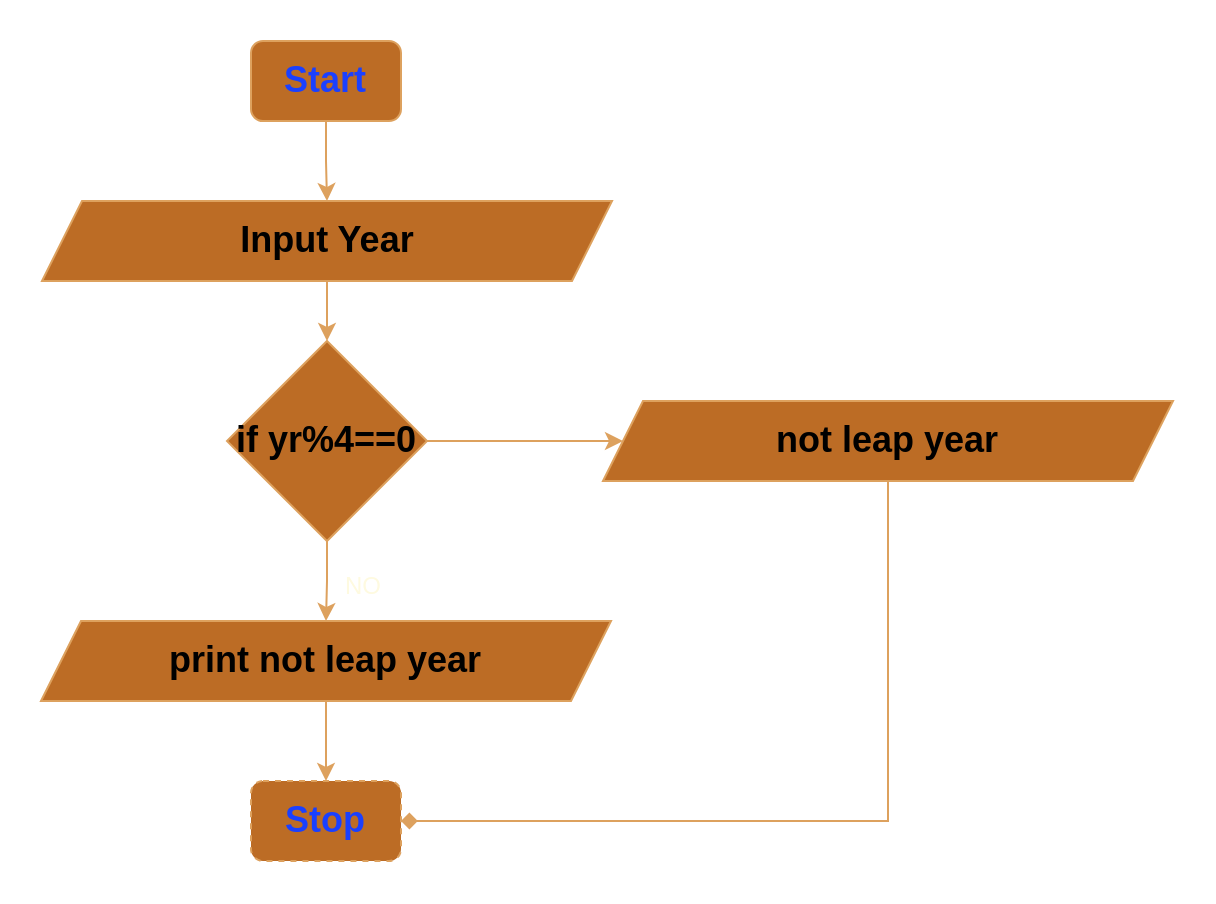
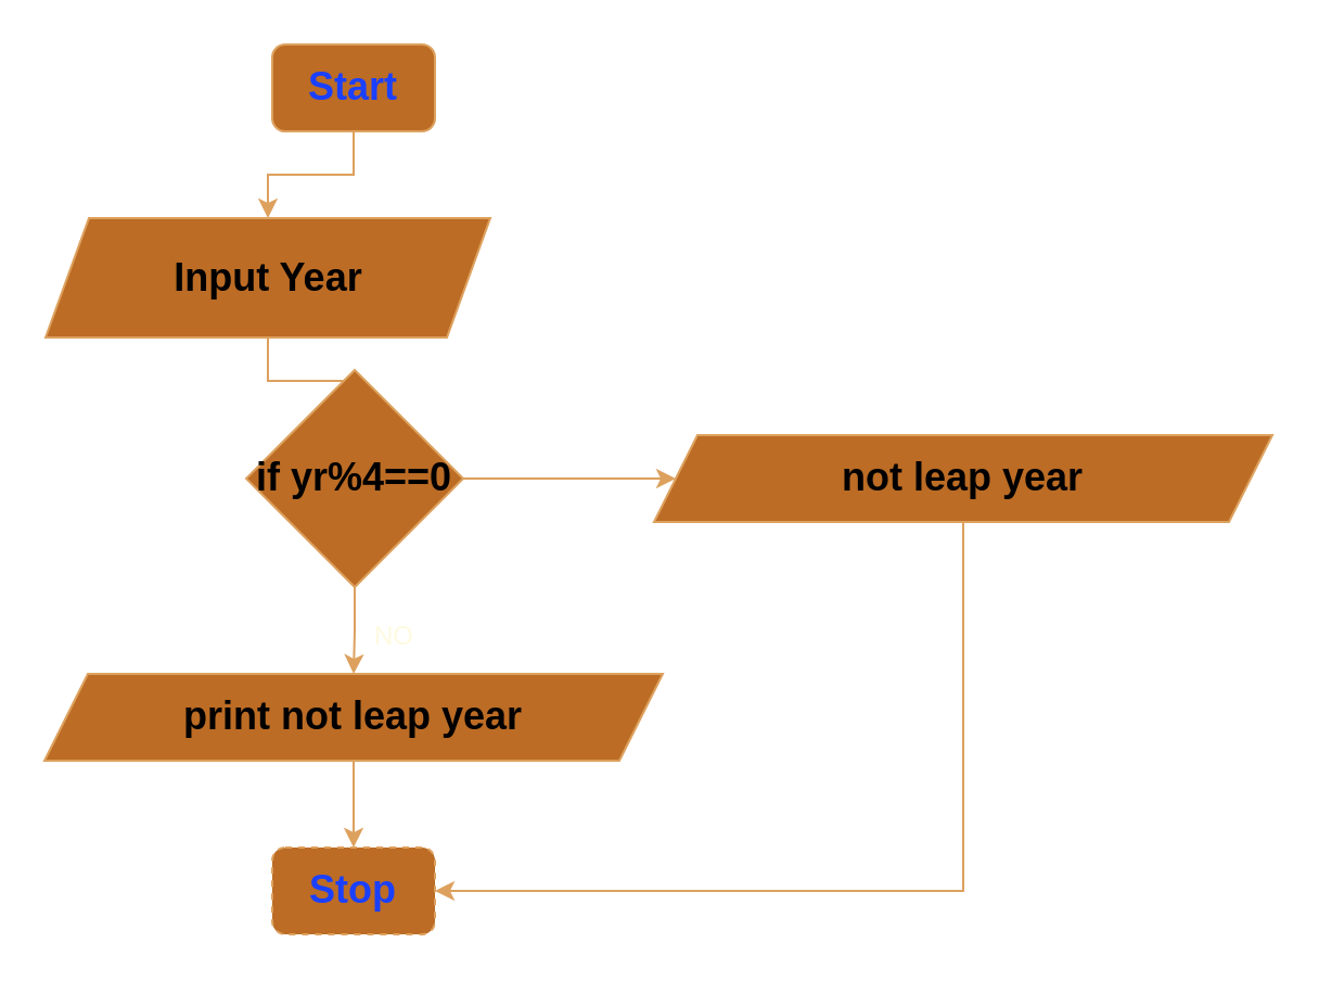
  <mxCell id="0" />
  <mxCell id="1" parent="0" />
  <mxCell id="2" value="" style="edgeStyle=orthogonalEdgeStyle;rounded=0;orthogonalLoop=1;jettySize=auto;html=1;strokeColor=#DDA15E;fontColor=#FEFAE0;fillColor=#BC6C25;entryX=0.5;entryY=0;entryDx=0;entryDy=0;" edge="1" parent="1" source="3" target="5"><mxGeometry relative="1" as="geometry"><mxPoint x="163.5" y="90" as="targetPoint" /></mxGeometry></mxCell>
  <mxCell id="3" value="&lt;font style=&quot;font-size: 18px; color: light-dark(rgb(26, 64, 255), rgb(0, 0, 0));&quot;&gt;&lt;b&gt;Start&lt;/b&gt;&lt;/font&gt;" style="rounded=1;whiteSpace=wrap;html=1;labelBackgroundColor=none;fillColor=#BC6C25;strokeColor=#DDA15E;fontColor=#FEFAE0;" vertex="1" parent="1"><mxGeometry x="125" y="20" width="75" height="40" as="geometry" /></mxCell>
  <mxCell id="4" value="" style="edgeStyle=orthogonalEdgeStyle;rounded=0;orthogonalLoop=1;jettySize=auto;html=1;strokeColor=#DDA15E;fontColor=#FEFAE0;fillColor=#BC6C25;" edge="1" parent="1" source="5" target="8"><mxGeometry relative="1" as="geometry" /></mxCell>
- <mxCell id="5" value="&lt;b style=&quot;color: rgb(0, 0, 0); font-size: 18px;&quot;&gt;Input Year&lt;/b&gt;" style="shape=parallelogram;perimeter=parallelogramPerimeter;whiteSpace=wrap;html=1;fixedSize=1;labelBackgroundColor=none;fillColor=#BC6C25;strokeColor=#DDA15E;fontColor=#FEFAE0;" vertex="1" parent="1"><mxGeometry x="20.5" y="100" width="285" height="40" as="geometry" /></mxCell>
+ <mxCell id="5" value="&lt;b style=&quot;color: rgb(0, 0, 0); font-size: 18px;&quot;&gt;Input Year&lt;/b&gt;" style="shape=parallelogram;perimeter=parallelogramPerimeter;whiteSpace=wrap;html=1;fixedSize=1;labelBackgroundColor=none;fillColor=#BC6C25;strokeColor=#DDA15E;fontColor=#FEFAE0;" vertex="1" parent="1"><mxGeometry x="20.5" y="100" width="205" height="55" as="geometry" /></mxCell>
  <mxCell id="6" style="edgeStyle=orthogonalEdgeStyle;rounded=0;orthogonalLoop=1;jettySize=auto;html=1;exitX=1;exitY=0.5;exitDx=0;exitDy=0;entryX=0;entryY=0.5;entryDx=0;entryDy=0;strokeColor=#DDA15E;fontColor=#FEFAE0;fillColor=#BC6C25;" edge="1" parent="1" source="8" target="13"><mxGeometry relative="1" as="geometry" /></mxCell>
  <mxCell id="7" value="" style="edgeStyle=orthogonalEdgeStyle;rounded=0;orthogonalLoop=1;jettySize=auto;html=1;strokeColor=#DDA15E;fontColor=#FEFAE0;fillColor=#BC6C25;" edge="1" parent="1" source="8" target="10"><mxGeometry relative="1" as="geometry" /></mxCell>
  <mxCell id="8" value="&lt;b style=&quot;color: rgb(0, 0, 0); font-size: 18px;&quot;&gt;if yr%4==0&lt;/b&gt;" style="rhombus;whiteSpace=wrap;html=1;strokeColor=#DDA15E;fontColor=#FEFAE0;fillColor=#BC6C25;labelBackgroundColor=none;" vertex="1" parent="1"><mxGeometry x="113" y="170" width="100" height="100" as="geometry" /></mxCell>
  <mxCell id="9" value="" style="edgeStyle=orthogonalEdgeStyle;rounded=0;orthogonalLoop=1;jettySize=auto;html=1;strokeColor=#DDA15E;fontColor=default;fillColor=#BC6C25;labelBackgroundColor=none;" edge="1" parent="1" source="10" target="11"><mxGeometry relative="1" as="geometry" /></mxCell>
  <mxCell id="10" value="&lt;b style=&quot;color: rgb(0, 0, 0); font-size: 18px;&quot;&gt;print not leap year&lt;/b&gt;" style="shape=parallelogram;perimeter=parallelogramPerimeter;whiteSpace=wrap;html=1;fixedSize=1;labelBackgroundColor=none;fillColor=#BC6C25;strokeColor=#DDA15E;fontColor=#FEFAE0;" vertex="1" parent="1"><mxGeometry x="20" y="310" width="285" height="40" as="geometry" /></mxCell>
  <mxCell id="11" value="&lt;font style=&quot;font-size: 18px; color: light-dark(rgb(26, 64, 255), rgb(0, 0, 0));&quot;&gt;&lt;b&gt;Stop&lt;/b&gt;&lt;/font&gt;" style="rounded=1;whiteSpace=wrap;html=1;labelBackgroundColor=none;fillColor=#BC6C25;strokeColor=#DDA15E;fontColor=#FEFAE0;dashed=1;" vertex="1" parent="1"><mxGeometry x="125" y="390" width="75" height="40" as="geometry" /></mxCell>
- <mxCell id="12" style="edgeStyle=orthogonalEdgeStyle;rounded=0;orthogonalLoop=1;jettySize=auto;html=1;strokeColor=#DDA15E;fontColor=#FEFAE0;fillColor=#BC6C25;entryX=1;entryY=0.5;entryDx=0;entryDy=0;endArrow=diamond;" edge="1" parent="1" source="13" target="11"><mxGeometry relative="1" as="geometry"><mxPoint x="443.5" y="420" as="targetPoint" /><Array as="points"><mxPoint x="444" y="410" /></Array></mxGeometry></mxCell>
+ <mxCell id="12" style="edgeStyle=orthogonalEdgeStyle;rounded=0;orthogonalLoop=1;jettySize=auto;html=1;strokeColor=#DDA15E;fontColor=#FEFAE0;fillColor=#BC6C25;entryX=1;entryY=0.5;entryDx=0;entryDy=0;" edge="1" parent="1" source="13" target="11"><mxGeometry relative="1" as="geometry"><mxPoint x="443.5" y="420" as="targetPoint" /><Array as="points"><mxPoint x="444" y="410" /></Array></mxGeometry></mxCell>
  <mxCell id="13" value="&lt;b style=&quot;color: rgb(0, 0, 0); font-size: 18px;&quot;&gt;not leap year&lt;/b&gt;" style="shape=parallelogram;perimeter=parallelogramPerimeter;whiteSpace=wrap;html=1;fixedSize=1;labelBackgroundColor=none;fillColor=#BC6C25;strokeColor=#DDA15E;fontColor=#FEFAE0;" vertex="1" parent="1"><mxGeometry x="301" y="200" width="285" height="40" as="geometry" /></mxCell>
  <mxCell id="14" value="NO" style="text;html=1;align=center;verticalAlign=middle;resizable=0;points=[];autosize=1;strokeColor=none;fillColor=none;fontColor=#FEFAE0;" vertex="1" parent="1"><mxGeometry x="161" y="278" width="40" height="30" as="geometry" /></mxCell>
